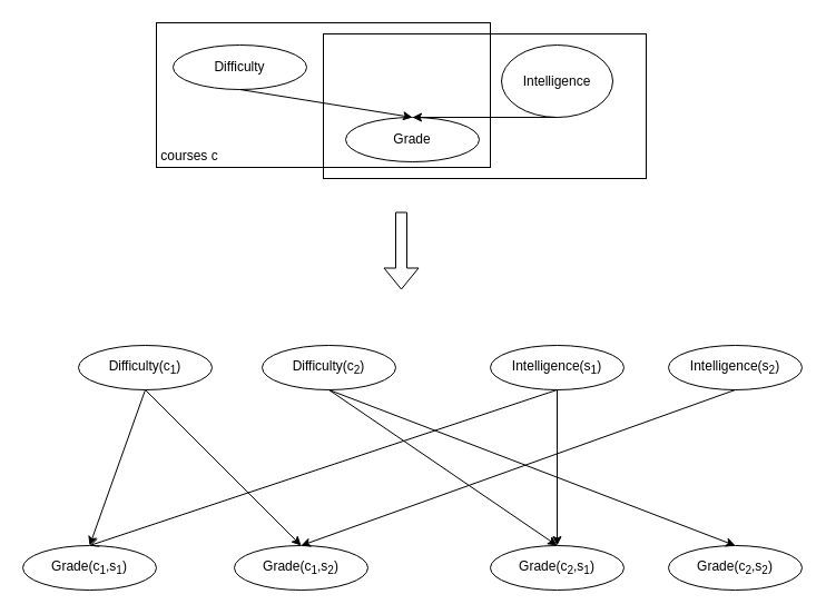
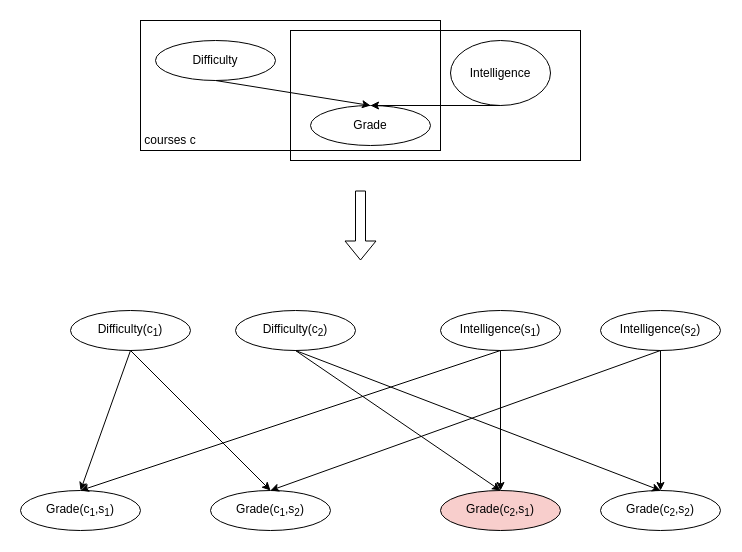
  <mxCell id="0" />
  <mxCell id="1" parent="0" />
  <mxCell id="2" value="" style="rounded=0;whiteSpace=wrap;html=1;" vertex="1" parent="1"><mxGeometry x="140" y="20" width="300" height="130" as="geometry" /></mxCell>
  <mxCell id="3" value="" style="rounded=0;whiteSpace=wrap;html=1;fillColor=none;" vertex="1" parent="1"><mxGeometry x="290" y="30" width="290" height="130" as="geometry" /></mxCell>
  <mxCell id="4" value="Intelligence" style="ellipse;whiteSpace=wrap;html=1;" vertex="1" parent="1"><mxGeometry x="450" y="40" width="100" height="65" as="geometry" /></mxCell>
  <mxCell id="5" value="Grade" style="ellipse;whiteSpace=wrap;html=1;" vertex="1" parent="1"><mxGeometry x="310" y="105" width="120" height="40" as="geometry" /></mxCell>
  <mxCell id="6" value="" style="endArrow=classic;html=1;exitX=0.5;exitY=1;exitDx=0;exitDy=0;entryX=0.5;entryY=0;entryDx=0;entryDy=0;" edge="1" parent="1" source="4" target="5"><mxGeometry width="50" height="50" relative="1" as="geometry"><mxPoint x="390" y="430" as="sourcePoint" /><mxPoint x="440" y="380" as="targetPoint" /></mxGeometry></mxCell>
  <mxCell id="7" value="" style="shape=flexArrow;endArrow=classic;html=1;" edge="1" parent="1"><mxGeometry width="50" height="50" relative="1" as="geometry"><mxPoint x="360" y="190" as="sourcePoint" /><mxPoint x="360" y="260" as="targetPoint" /></mxGeometry></mxCell>
  <mxCell id="8" value="Intelligence(s&lt;sub&gt;1&lt;/sub&gt;)" style="ellipse;whiteSpace=wrap;html=1;" vertex="1" parent="1"><mxGeometry x="440" y="310" width="120" height="40" as="geometry" /></mxCell>
  <mxCell id="9" value="Intelligence(s&lt;sub&gt;2&lt;/sub&gt;)" style="ellipse;whiteSpace=wrap;html=1;" vertex="1" parent="1"><mxGeometry x="600" y="310" width="120" height="40" as="geometry" /></mxCell>
  <mxCell id="10" value="Grade(c&lt;sub&gt;1&lt;/sub&gt;,s&lt;sub&gt;1&lt;/sub&gt;)" style="ellipse;whiteSpace=wrap;html=1;" vertex="1" parent="1"><mxGeometry x="20" y="490" width="120" height="40" as="geometry" /></mxCell>
  <mxCell id="11" value="Grade(c&lt;sub&gt;1&lt;/sub&gt;,s&lt;sub&gt;2&lt;/sub&gt;)" style="ellipse;whiteSpace=wrap;html=1;" vertex="1" parent="1"><mxGeometry x="210" y="490" width="120" height="40" as="geometry" /></mxCell>
- <mxCell id="12" value="" style="endArrow=open;html=1;exitX=0.5;exitY=1;exitDx=0;exitDy=0;entryX=0.5;entryY=0;entryDx=0;entryDy=0;" edge="1" parent="1" source="8" target="10"><mxGeometry width="50" height="50" relative="1" as="geometry"><mxPoint x="-10" y="710" as="sourcePoint" /><mxPoint x="40" y="660" as="targetPoint" /></mxGeometry></mxCell>
+ <mxCell id="12" value="" style="endArrow=classic;html=1;exitX=0.5;exitY=1;exitDx=0;exitDy=0;entryX=0.5;entryY=0;entryDx=0;entryDy=0;" edge="1" parent="1" source="8" target="10"><mxGeometry width="50" height="50" relative="1" as="geometry"><mxPoint x="-10" y="710" as="sourcePoint" /><mxPoint x="40" y="660" as="targetPoint" /></mxGeometry></mxCell>
  <mxCell id="13" value="" style="endArrow=classic;html=1;exitX=0.5;exitY=1;exitDx=0;exitDy=0;entryX=0.5;entryY=0;entryDx=0;entryDy=0;" edge="1" parent="1" source="9" target="11"><mxGeometry width="50" height="50" relative="1" as="geometry"><mxPoint x="-10" y="710" as="sourcePoint" /><mxPoint x="40" y="660" as="targetPoint" /></mxGeometry></mxCell>
  <mxCell id="14" value="Difficulty" style="ellipse;whiteSpace=wrap;html=1;" vertex="1" parent="1"><mxGeometry x="155" y="40" width="120" height="40" as="geometry" /></mxCell>
  <mxCell id="15" value="" style="endArrow=classic;html=1;exitX=0.5;exitY=1;exitDx=0;exitDy=0;entryX=0.5;entryY=0;entryDx=0;entryDy=0;" edge="1" parent="1" source="14" target="5"><mxGeometry width="50" height="50" relative="1" as="geometry"><mxPoint x="530" y="300" as="sourcePoint" /><mxPoint x="580" y="250" as="targetPoint" /></mxGeometry></mxCell>
  <mxCell id="16" value="courses c" style="text;html=1;strokeColor=none;fillColor=none;align=center;verticalAlign=middle;whiteSpace=wrap;rounded=0;" vertex="1" parent="1"><mxGeometry x="140" y="130" width="60" height="20" as="geometry" /></mxCell>
  <mxCell id="17" value="Difficulty(c&lt;sub&gt;1&lt;/sub&gt;)" style="ellipse;whiteSpace=wrap;html=1;" vertex="1" parent="1"><mxGeometry x="70" y="310" width="120" height="40" as="geometry" /></mxCell>
  <mxCell id="18" value="" style="endArrow=classic;html=1;exitX=0.5;exitY=1;exitDx=0;exitDy=0;entryX=0.5;entryY=0;entryDx=0;entryDy=0;" edge="1" parent="1" source="17" target="10"><mxGeometry width="50" height="50" relative="1" as="geometry"><mxPoint x="-10" y="580" as="sourcePoint" /><mxPoint x="40" y="530" as="targetPoint" /></mxGeometry></mxCell>
  <mxCell id="19" value="" style="endArrow=classic;html=1;exitX=0.5;exitY=1;exitDx=0;exitDy=0;entryX=0.5;entryY=0;entryDx=0;entryDy=0;" edge="1" parent="1" source="17" target="11"><mxGeometry width="50" height="50" relative="1" as="geometry"><mxPoint x="-10" y="580" as="sourcePoint" /><mxPoint x="40" y="530" as="targetPoint" /></mxGeometry></mxCell>
- <mxCell id="20" value="Grade(c&lt;sub&gt;2&lt;/sub&gt;,s&lt;sub&gt;1&lt;/sub&gt;)" style="ellipse;whiteSpace=wrap;html=1;" vertex="1" parent="1"><mxGeometry x="440" y="490" width="120" height="40" as="geometry" /></mxCell>
+ <mxCell id="20" value="Grade(c&lt;sub&gt;2&lt;/sub&gt;,s&lt;sub&gt;1&lt;/sub&gt;)" style="ellipse;whiteSpace=wrap;html=1;fillColor=#f8cecc;" vertex="1" parent="1"><mxGeometry x="440" y="490" width="120" height="40" as="geometry" /></mxCell>
  <mxCell id="21" value="Grade(c&lt;sub&gt;2&lt;/sub&gt;,s&lt;sub&gt;2&lt;/sub&gt;)" style="ellipse;whiteSpace=wrap;html=1;" vertex="1" parent="1"><mxGeometry x="600" y="490" width="120" height="40" as="geometry" /></mxCell>
  <mxCell id="22" value="Difficulty(c&lt;sub&gt;2&lt;/sub&gt;)" style="ellipse;whiteSpace=wrap;html=1;" vertex="1" parent="1"><mxGeometry x="235" y="310" width="120" height="40" as="geometry" /></mxCell>
  <mxCell id="23" value="" style="endArrow=classic;html=1;exitX=0.5;exitY=1;exitDx=0;exitDy=0;entryX=0.5;entryY=0;entryDx=0;entryDy=0;" edge="1" parent="1" source="22" target="20"><mxGeometry width="50" height="50" relative="1" as="geometry"><mxPoint x="330" y="430" as="sourcePoint" /><mxPoint x="380" y="380" as="targetPoint" /></mxGeometry></mxCell>
  <mxCell id="24" value="" style="endArrow=classic;html=1;exitX=0.5;exitY=1;exitDx=0;exitDy=0;entryX=0.5;entryY=0;entryDx=0;entryDy=0;" edge="1" parent="1" source="22" target="21"><mxGeometry width="50" height="50" relative="1" as="geometry"><mxPoint x="330" y="430" as="sourcePoint" /><mxPoint x="380" y="380" as="targetPoint" /></mxGeometry></mxCell>
  <mxCell id="25" value="" style="endArrow=classic;html=1;exitX=0.5;exitY=1;exitDx=0;exitDy=0;entryX=0.5;entryY=0;entryDx=0;entryDy=0;" edge="1" parent="1" source="8" target="20"><mxGeometry width="50" height="50" relative="1" as="geometry"><mxPoint x="330" y="430" as="sourcePoint" /><mxPoint x="380" y="380" as="targetPoint" /></mxGeometry></mxCell>
+ <mxCell id="26" value="" style="endArrow=classic;html=1;exitX=0.5;exitY=1;exitDx=0;exitDy=0;entryX=0.5;entryY=0;entryDx=0;entryDy=0;" edge="1" parent="1" source="9" target="21"><mxGeometry width="50" height="50" relative="1" as="geometry"><mxPoint x="330" y="430" as="sourcePoint" /><mxPoint x="380" y="380" as="targetPoint" /></mxGeometry></mxCell>
